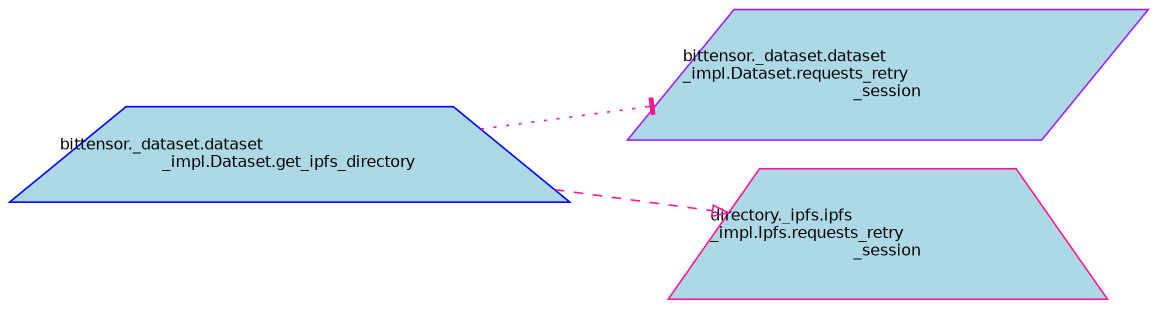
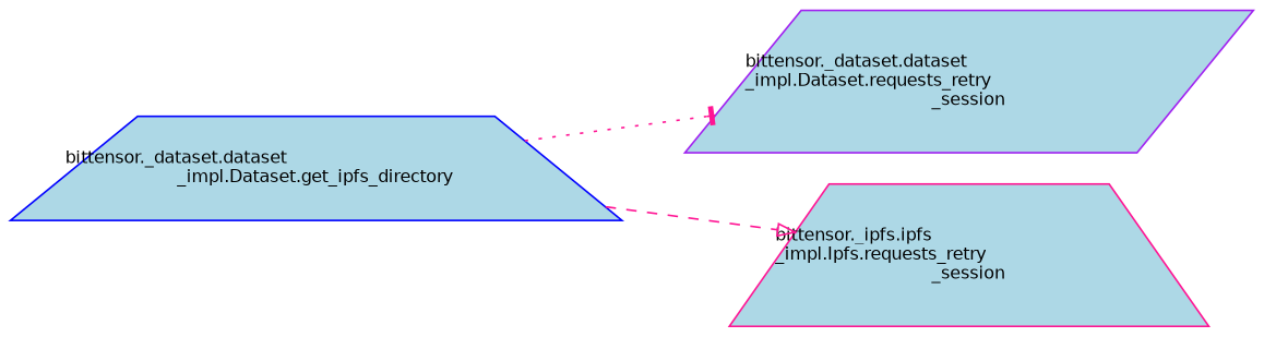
  digraph {
    rankdir=LR
    node [fillcolor=lightblue fontname=Helvetica fontsize=10 shape=trapezium style=filled]
    edge [color=deeppink fontname=Helvetica fontsize=10 labelfontname=Helvetica labelfontsize=10]
    n1 [color=blue fontcolor=black height=0.2 label="bittensor._dataset.dataset\l_impl.Dataset.get_ipfs_directory" width=0.4]
    n2 [color=purple height=0.2 label="bittensor._dataset.dataset\l_impl.Dataset.requests_retry\l_session" shape=parallelogram width=0.4]
-   n3 [color=deeppink height=0.2 label="directory._ipfs.ipfs\l_impl.Ipfs.requests_retry\l_session" width=0.4]
+   n3 [color=deeppink height=0.2 label="bittensor._ipfs.ipfs\l_impl.Ipfs.requests_retry\l_session" width=0.4]
    n1 -> n2 [style=dotted arrowhead=tee]
    n1 -> n3 [style=dashed arrowhead=onormal]
  }
